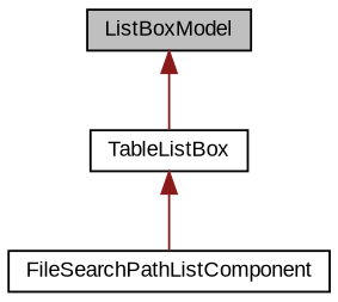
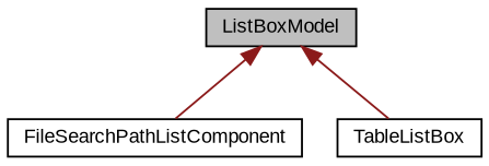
  digraph {
    fontname="Liberation Sans"
    node [color=black fontname="Liberation Sans" fontsize=10 shape=record]
    edge [color=firebrick4 dir=back fontname="Liberation Sans" fontsize=10 labelfontname=Helvetica labelfontsize=10 style=solid]
    n1 [fillcolor=grey75 fontcolor=black height=0.2 label=ListBoxModel style=filled width=0.4]
    n2 [height=0.2 label=FileSearchPathListComponent width=0.4]
    n3 [height=0.2 label=TableListBox width=0.4]
-   n3 -> n2
+   n1 -> n2
    n1 -> n3
  }
